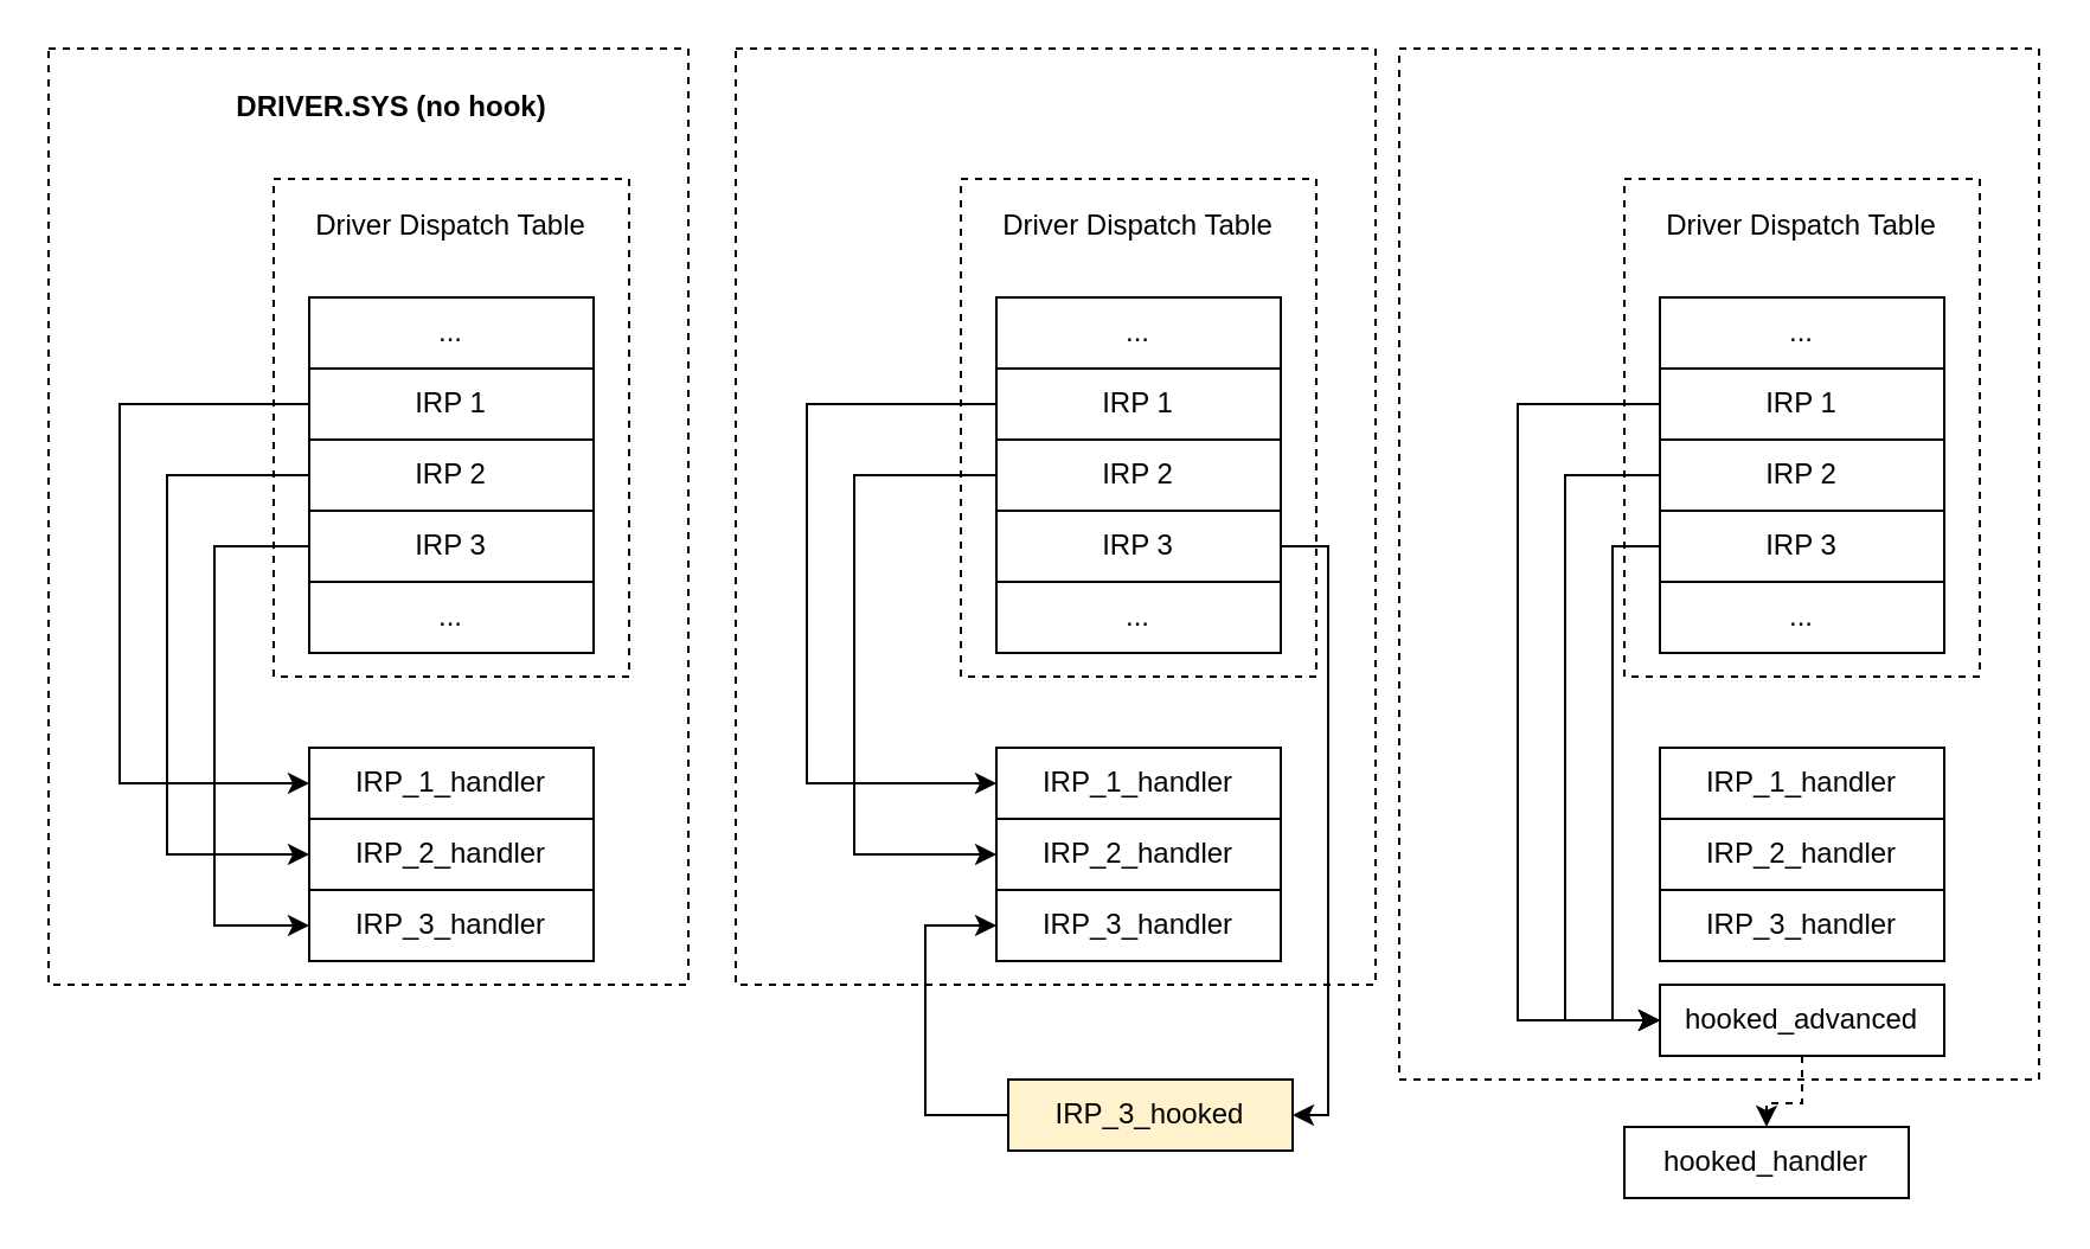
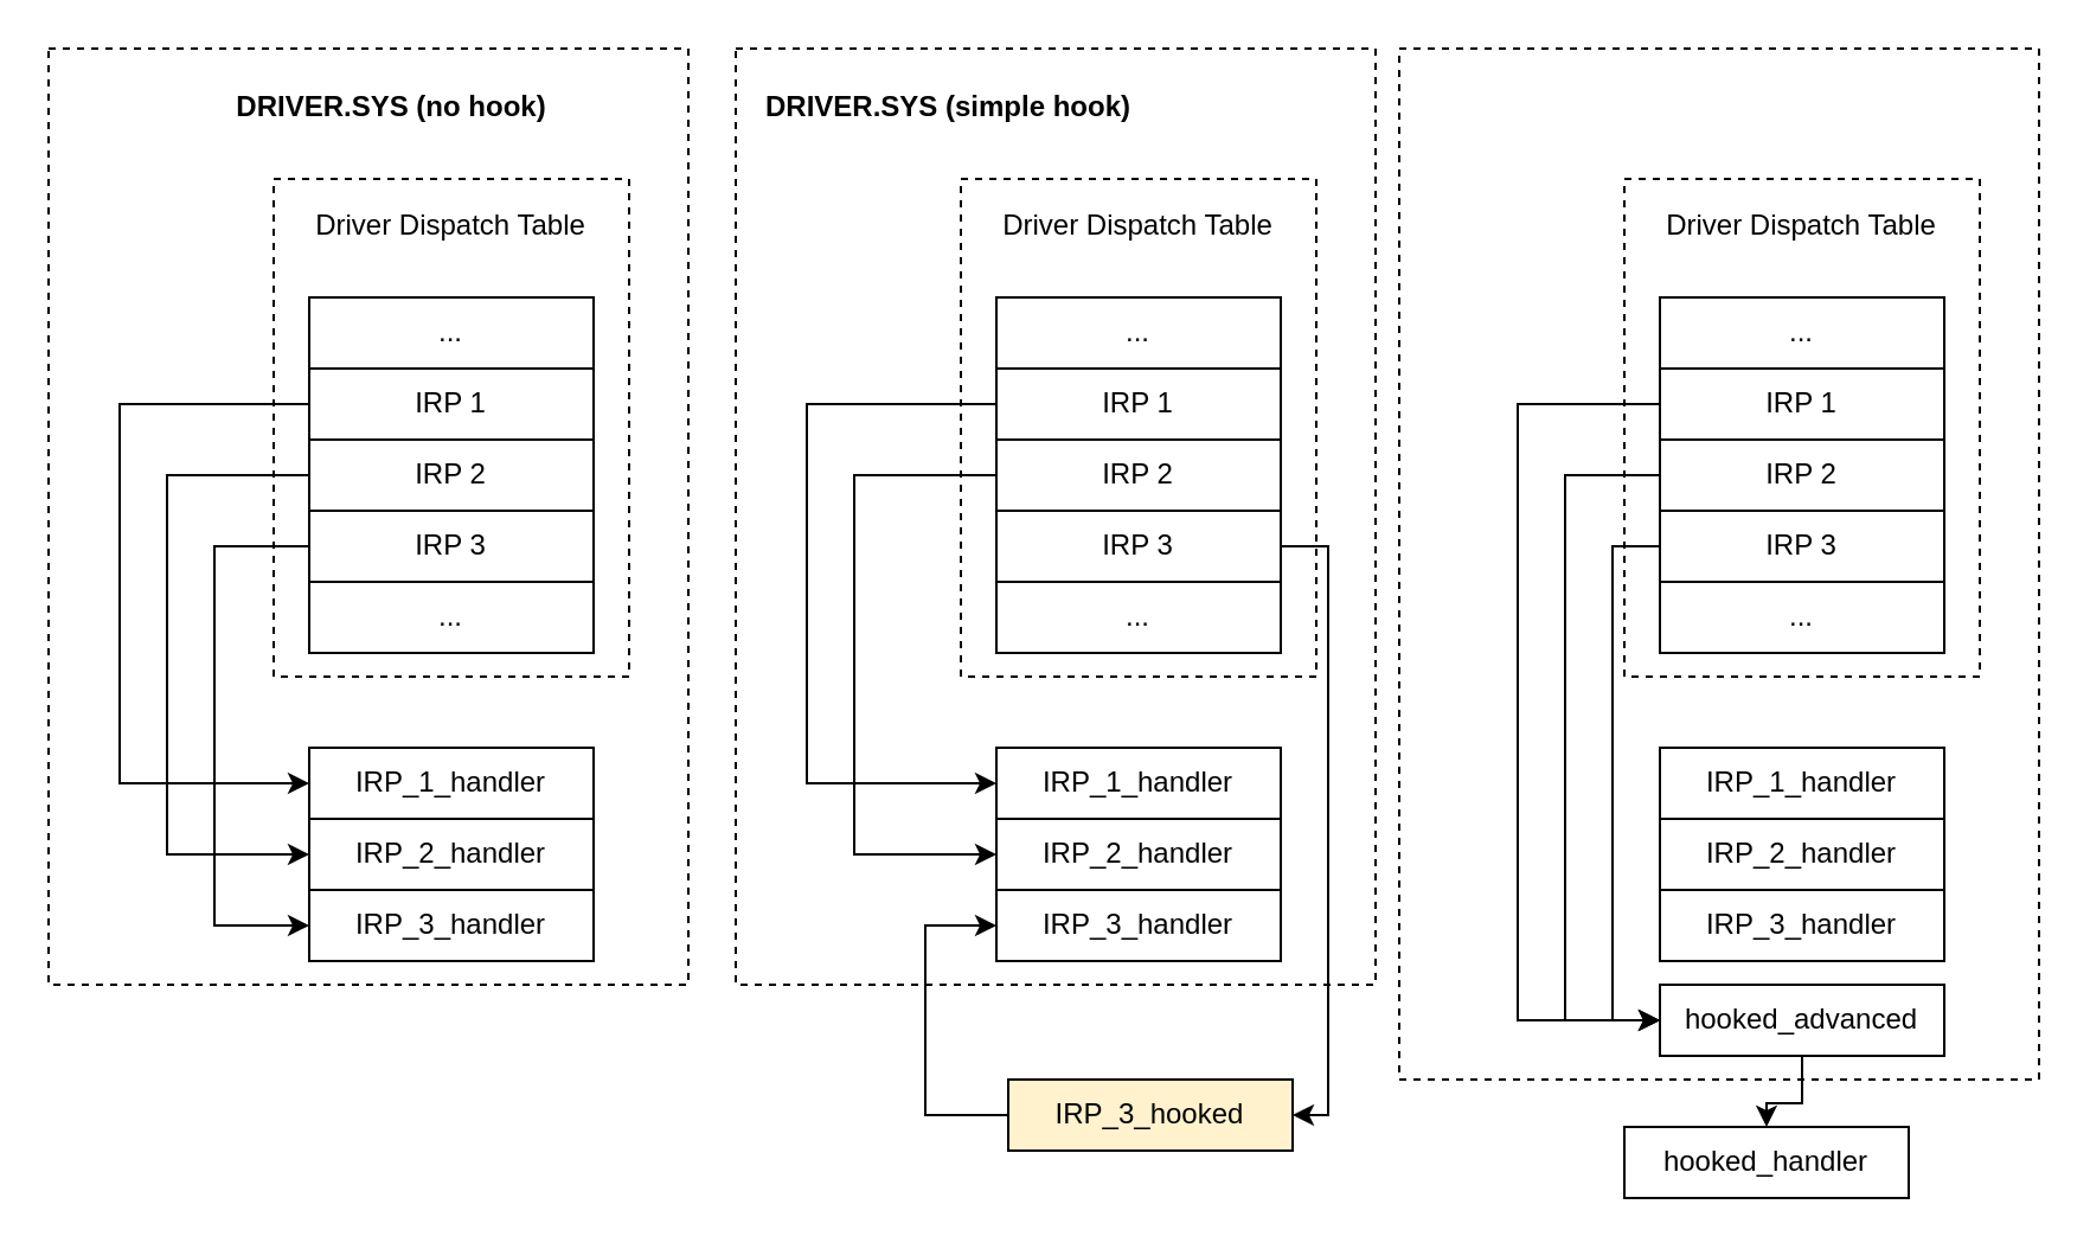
  <mxCell id="0" />
  <mxCell id="1" parent="0" />
  <mxCell id="2" style="edgeStyle=orthogonalEdgeStyle;rounded=0;orthogonalLoop=1;jettySize=auto;html=1;entryX=0;entryY=0.5;entryDx=0;entryDy=0;" edge="1" parent="1" source="3" target="13"><mxGeometry relative="1" as="geometry"><Array as="points"><mxPoint x="70" y="200" /><mxPoint x="70" y="360" /></Array></mxGeometry></mxCell>
  <mxCell id="3" value="IRP 2" style="rounded=0;whiteSpace=wrap;html=1;" vertex="1" parent="1"><mxGeometry x="130" y="185" width="120" height="30" as="geometry" /></mxCell>
  <mxCell id="4" style="edgeStyle=orthogonalEdgeStyle;rounded=0;orthogonalLoop=1;jettySize=auto;html=1;entryX=0;entryY=0.5;entryDx=0;entryDy=0;" edge="1" parent="1" source="5" target="14"><mxGeometry relative="1" as="geometry"><Array as="points"><mxPoint x="90" y="230" /><mxPoint x="90" y="390" /></Array></mxGeometry></mxCell>
  <mxCell id="5" value="IRP 3" style="rounded=0;whiteSpace=wrap;html=1;" vertex="1" parent="1"><mxGeometry x="130" y="215" width="120" height="30" as="geometry" /></mxCell>
  <mxCell id="6" style="edgeStyle=orthogonalEdgeStyle;rounded=0;orthogonalLoop=1;jettySize=auto;html=1;exitX=0;exitY=0.5;exitDx=0;exitDy=0;entryX=0;entryY=0.5;entryDx=0;entryDy=0;" edge="1" parent="1" source="7" target="12"><mxGeometry relative="1" as="geometry"><Array as="points"><mxPoint x="50" y="170" /><mxPoint x="50" y="330" /></Array></mxGeometry></mxCell>
  <mxCell id="7" value="IRP 1" style="rounded=0;whiteSpace=wrap;html=1;" vertex="1" parent="1"><mxGeometry x="130" y="155" width="120" height="30" as="geometry" /></mxCell>
  <mxCell id="8" value="Driver Dispatch Table" style="text;html=1;strokeColor=none;fillColor=none;align=center;verticalAlign=middle;whiteSpace=wrap;rounded=0;" vertex="1" parent="1"><mxGeometry x="125" y="85" width="130" height="20" as="geometry" /></mxCell>
  <mxCell id="9" value="" style="rounded=0;whiteSpace=wrap;html=1;dashed=1;fillColor=none;" vertex="1" parent="1"><mxGeometry x="20" y="20" width="270" height="395" as="geometry" /></mxCell>
  <mxCell id="10" value="..." style="rounded=0;whiteSpace=wrap;html=1;" vertex="1" parent="1"><mxGeometry x="130" y="125" width="120" height="30" as="geometry" /></mxCell>
  <mxCell id="11" value="..." style="rounded=0;whiteSpace=wrap;html=1;" vertex="1" parent="1"><mxGeometry x="130" y="245" width="120" height="30" as="geometry" /></mxCell>
  <mxCell id="12" value="IRP_1_handler" style="rounded=0;whiteSpace=wrap;html=1;" vertex="1" parent="1"><mxGeometry x="130" y="315" width="120" height="30" as="geometry" /></mxCell>
  <mxCell id="13" value="IRP_2_handler" style="rounded=0;whiteSpace=wrap;html=1;" vertex="1" parent="1"><mxGeometry x="130" y="345" width="120" height="30" as="geometry" /></mxCell>
  <mxCell id="14" value="IRP_3_handler" style="rounded=0;whiteSpace=wrap;html=1;" vertex="1" parent="1"><mxGeometry x="130" y="375" width="120" height="30" as="geometry" /></mxCell>
  <mxCell id="15" value="" style="rounded=0;whiteSpace=wrap;html=1;fillColor=none;dashed=1;" vertex="1" parent="1"><mxGeometry x="115" y="75" width="150" height="210" as="geometry" /></mxCell>
  <mxCell id="16" value="&lt;b&gt;DRIVER.SYS (no hook)&lt;/b&gt;" style="text;html=1;strokeColor=none;fillColor=none;align=center;verticalAlign=middle;whiteSpace=wrap;rounded=0;dashed=1;" vertex="1" parent="1"><mxGeometry x="95" y="35" width="140" height="20" as="geometry" /></mxCell>
  <mxCell id="17" style="edgeStyle=orthogonalEdgeStyle;rounded=0;orthogonalLoop=1;jettySize=auto;html=1;entryX=0;entryY=0.5;entryDx=0;entryDy=0;" edge="1" parent="1" source="18" target="27"><mxGeometry relative="1" as="geometry"><Array as="points"><mxPoint x="360" y="200" /><mxPoint x="360" y="360" /></Array></mxGeometry></mxCell>
  <mxCell id="18" value="IRP 2" style="rounded=0;whiteSpace=wrap;html=1;" vertex="1" parent="1"><mxGeometry x="420" y="185" width="120" height="30" as="geometry" /></mxCell>
  <mxCell id="19" style="edgeStyle=orthogonalEdgeStyle;rounded=0;orthogonalLoop=1;jettySize=auto;html=1;entryX=1;entryY=0.5;entryDx=0;entryDy=0;" edge="1" parent="1" source="20" target="43"><mxGeometry relative="1" as="geometry"><Array as="points"><mxPoint x="560" y="230" /><mxPoint x="560" y="470" /></Array></mxGeometry></mxCell>
  <mxCell id="20" value="IRP 3" style="rounded=0;whiteSpace=wrap;html=1;" vertex="1" parent="1"><mxGeometry x="420" y="215" width="120" height="30" as="geometry" /></mxCell>
  <mxCell id="21" style="edgeStyle=orthogonalEdgeStyle;rounded=0;orthogonalLoop=1;jettySize=auto;html=1;exitX=0;exitY=0.5;exitDx=0;exitDy=0;entryX=0;entryY=0.5;entryDx=0;entryDy=0;" edge="1" parent="1" source="22" target="26"><mxGeometry relative="1" as="geometry"><Array as="points"><mxPoint x="340" y="170" /><mxPoint x="340" y="330" /></Array></mxGeometry></mxCell>
  <mxCell id="22" value="IRP 1" style="rounded=0;whiteSpace=wrap;html=1;" vertex="1" parent="1"><mxGeometry x="420" y="155" width="120" height="30" as="geometry" /></mxCell>
  <mxCell id="23" value="Driver Dispatch Table" style="text;html=1;strokeColor=none;fillColor=none;align=center;verticalAlign=middle;whiteSpace=wrap;rounded=0;" vertex="1" parent="1"><mxGeometry x="415" y="85" width="130" height="20" as="geometry" /></mxCell>
  <mxCell id="24" value="..." style="rounded=0;whiteSpace=wrap;html=1;" vertex="1" parent="1"><mxGeometry x="420" y="125" width="120" height="30" as="geometry" /></mxCell>
  <mxCell id="25" value="..." style="rounded=0;whiteSpace=wrap;html=1;" vertex="1" parent="1"><mxGeometry x="420" y="245" width="120" height="30" as="geometry" /></mxCell>
  <mxCell id="26" value="IRP_1_handler" style="rounded=0;whiteSpace=wrap;html=1;" vertex="1" parent="1"><mxGeometry x="420" y="315" width="120" height="30" as="geometry" /></mxCell>
  <mxCell id="27" value="IRP_2_handler" style="rounded=0;whiteSpace=wrap;html=1;" vertex="1" parent="1"><mxGeometry x="420" y="345" width="120" height="30" as="geometry" /></mxCell>
  <mxCell id="28" value="IRP_3_handler" style="rounded=0;whiteSpace=wrap;html=1;" vertex="1" parent="1"><mxGeometry x="420" y="375" width="120" height="30" as="geometry" /></mxCell>
+ <mxCell id="29" value="&lt;b&gt;DRIVER.SYS (simple hook)&lt;/b&gt;" style="text;html=1;strokeColor=none;fillColor=none;align=center;verticalAlign=middle;whiteSpace=wrap;rounded=0;dashed=1;" vertex="1" parent="1"><mxGeometry x="320" y="35" width="160" height="20" as="geometry" /></mxCell>
  <mxCell id="30" style="edgeStyle=orthogonalEdgeStyle;rounded=0;orthogonalLoop=1;jettySize=auto;html=1;entryX=0;entryY=0.5;entryDx=0;entryDy=0;" edge="1" parent="1" source="31" target="47"><mxGeometry relative="1" as="geometry"><Array as="points"><mxPoint x="660" y="200" /><mxPoint x="660" y="430" /></Array></mxGeometry></mxCell>
  <mxCell id="31" value="IRP 2" style="rounded=0;whiteSpace=wrap;html=1;" vertex="1" parent="1"><mxGeometry x="700" y="185" width="120" height="30" as="geometry" /></mxCell>
  <mxCell id="32" style="edgeStyle=orthogonalEdgeStyle;rounded=0;orthogonalLoop=1;jettySize=auto;html=1;entryX=0;entryY=0.5;entryDx=0;entryDy=0;" edge="1" parent="1" source="33" target="47"><mxGeometry relative="1" as="geometry"><Array as="points"><mxPoint x="680" y="230" /><mxPoint x="680" y="430" /></Array></mxGeometry></mxCell>
  <mxCell id="33" value="IRP 3" style="rounded=0;whiteSpace=wrap;html=1;" vertex="1" parent="1"><mxGeometry x="700" y="215" width="120" height="30" as="geometry" /></mxCell>
  <mxCell id="34" style="edgeStyle=orthogonalEdgeStyle;rounded=0;orthogonalLoop=1;jettySize=auto;html=1;entryX=0;entryY=0.5;entryDx=0;entryDy=0;" edge="1" parent="1" source="35" target="47"><mxGeometry relative="1" as="geometry"><Array as="points"><mxPoint x="640" y="170" /><mxPoint x="640" y="430" /></Array></mxGeometry></mxCell>
  <mxCell id="35" value="IRP 1" style="rounded=0;whiteSpace=wrap;html=1;" vertex="1" parent="1"><mxGeometry x="700" y="155" width="120" height="30" as="geometry" /></mxCell>
  <mxCell id="36" value="Driver Dispatch Table" style="text;html=1;strokeColor=none;fillColor=none;align=center;verticalAlign=middle;whiteSpace=wrap;rounded=0;" vertex="1" parent="1"><mxGeometry x="695" y="85" width="130" height="20" as="geometry" /></mxCell>
  <mxCell id="37" value="..." style="rounded=0;whiteSpace=wrap;html=1;" vertex="1" parent="1"><mxGeometry x="700" y="125" width="120" height="30" as="geometry" /></mxCell>
  <mxCell id="38" value="..." style="rounded=0;whiteSpace=wrap;html=1;" vertex="1" parent="1"><mxGeometry x="700" y="245" width="120" height="30" as="geometry" /></mxCell>
  <mxCell id="39" value="IRP_1_handler" style="rounded=0;whiteSpace=wrap;html=1;" vertex="1" parent="1"><mxGeometry x="700" y="315" width="120" height="30" as="geometry" /></mxCell>
  <mxCell id="40" value="IRP_2_handler" style="rounded=0;whiteSpace=wrap;html=1;" vertex="1" parent="1"><mxGeometry x="700" y="345" width="120" height="30" as="geometry" /></mxCell>
  <mxCell id="41" value="IRP_3_handler" style="rounded=0;whiteSpace=wrap;html=1;" vertex="1" parent="1"><mxGeometry x="700" y="375" width="120" height="30" as="geometry" /></mxCell>
  <mxCell id="42" style="edgeStyle=orthogonalEdgeStyle;rounded=0;orthogonalLoop=1;jettySize=auto;html=1;exitX=0;exitY=0.5;exitDx=0;exitDy=0;entryX=0;entryY=0.5;entryDx=0;entryDy=0;" edge="1" parent="1" source="43" target="28"><mxGeometry relative="1" as="geometry"><Array as="points"><mxPoint x="390" y="470" /><mxPoint x="390" y="390" /></Array></mxGeometry></mxCell>
  <mxCell id="43" value="IRP_3_hooked" style="rounded=0;whiteSpace=wrap;html=1;fillColor=#fff2cc;" vertex="1" parent="1"><mxGeometry x="425" y="455" width="120" height="30" as="geometry" /></mxCell>
  <mxCell id="44" value="" style="rounded=0;whiteSpace=wrap;html=1;fillColor=none;dashed=1;" vertex="1" parent="1"><mxGeometry x="405" y="75" width="150" height="210" as="geometry" /></mxCell>
  <mxCell id="45" value="" style="rounded=0;whiteSpace=wrap;html=1;dashed=1;fillColor=none;" vertex="1" parent="1"><mxGeometry x="310" y="20" width="270" height="395" as="geometry" /></mxCell>
- <mxCell id="46" style="edgeStyle=orthogonalEdgeStyle;rounded=0;orthogonalLoop=1;jettySize=auto;html=1;entryX=0.5;entryY=0;entryDx=0;entryDy=0;dashed=1;" edge="1" parent="1" source="47" target="48"><mxGeometry relative="1" as="geometry" /></mxCell>
+ <mxCell id="46" style="edgeStyle=orthogonalEdgeStyle;rounded=0;orthogonalLoop=1;jettySize=auto;html=1;entryX=0.5;entryY=0;entryDx=0;entryDy=0;" edge="1" parent="1" source="47" target="48"><mxGeometry relative="1" as="geometry" /></mxCell>
  <mxCell id="47" value="hooked_advanced" style="rounded=0;whiteSpace=wrap;html=1;" vertex="1" parent="1"><mxGeometry x="700" y="415" width="120" height="30" as="geometry" /></mxCell>
  <mxCell id="48" value="hooked_handler" style="rounded=0;whiteSpace=wrap;html=1;" vertex="1" parent="1"><mxGeometry x="685" y="475" width="120" height="30" as="geometry" /></mxCell>
  <mxCell id="49" value="" style="rounded=0;whiteSpace=wrap;html=1;fillColor=none;dashed=1;" vertex="1" parent="1"><mxGeometry x="685" y="75" width="150" height="210" as="geometry" /></mxCell>
  <mxCell id="50" value="" style="rounded=0;whiteSpace=wrap;html=1;dashed=1;fillColor=none;" vertex="1" parent="1"><mxGeometry x="590" y="20" width="270" height="435" as="geometry" /></mxCell>
